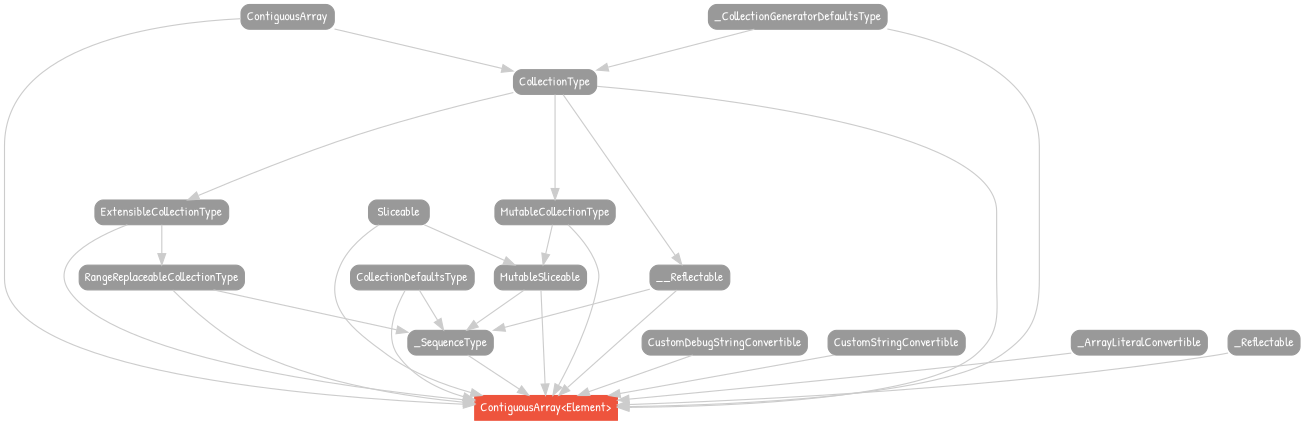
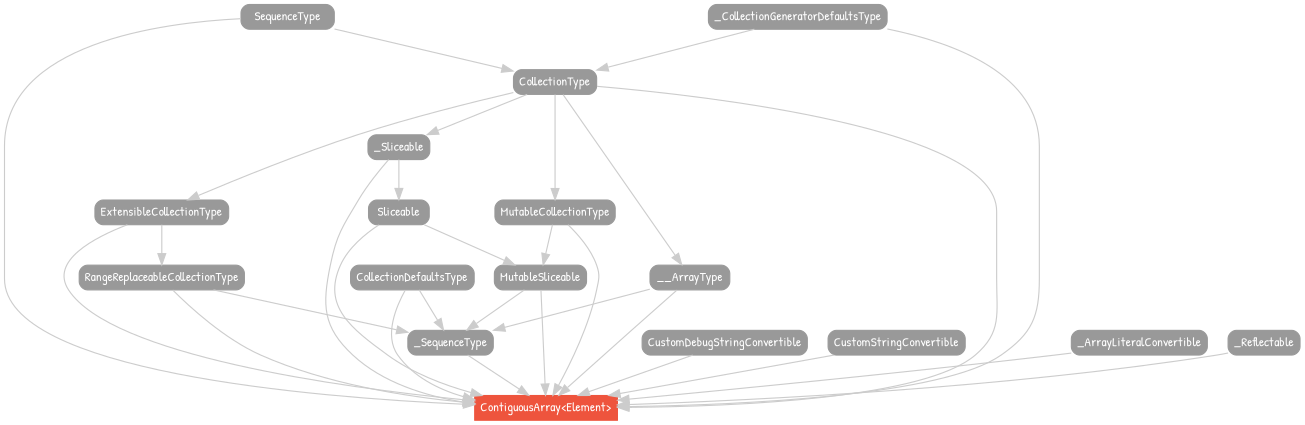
  strict digraph {
    fontname="Patrick Hand"
    node [color="#999999" fillcolor="#999999" fontcolor=white fontname="Patrick Hand" fontsize=12 margin="0.07,0.05" shape=box style="filled,rounded"]
    edge [color="#cccccc" fontname="Patrick Hand"]
    "ContiguousArray<Element>" [color="#ee543d" fillcolor="#ee543d" height=0.3 style=filled]
    n2 [height=0.3 label=CollectionDefaultsType]
    n3 [height=0.3 label=_SequenceType]
    CollectionType [height=0.3]
    ExtensibleCollectionType [height=0.3]
    MutableCollectionType [height=0.3]
-   __ArrayType [height=0.3 label=__Reflectable]
+   _Sliceable [height=0.3]
+   __ArrayType [height=0.3]
    RangeReplaceableCollectionType [height=0.3]
    MutableSliceable [height=0.3]
    Sliceable [height=0.3]
    CustomDebugStringConvertible [height=0.3]
    CustomStringConvertible [height=0.3]
-   SequenceType [height=0.3 label=ContiguousArray]
+   SequenceType [height=0.3]
    _CollectionGeneratorDefaultsType [height=0.3]
    n16 [height=0.3 label=_ArrayLiteralConvertible]
    _Reflectable [height=0.3]
    subgraph sub_1 {
      rank=max
      "ContiguousArray<Element>"
    }
    n2 -> "ContiguousArray<Element>"
    n2 -> n3
    n3 -> "ContiguousArray<Element>"
    CollectionType -> "ContiguousArray<Element>"
    CollectionType -> ExtensibleCollectionType
    CollectionType -> MutableCollectionType
+   CollectionType -> _Sliceable
    CollectionType -> __ArrayType
    ExtensibleCollectionType -> "ContiguousArray<Element>"
    ExtensibleCollectionType -> RangeReplaceableCollectionType
    MutableCollectionType -> "ContiguousArray<Element>"
    MutableCollectionType -> MutableSliceable
+   _Sliceable -> "ContiguousArray<Element>"
+   _Sliceable -> Sliceable
    __ArrayType -> "ContiguousArray<Element>"
    __ArrayType -> n3
    RangeReplaceableCollectionType -> "ContiguousArray<Element>"
    RangeReplaceableCollectionType -> n3
    MutableSliceable -> "ContiguousArray<Element>"
    MutableSliceable -> n3
    Sliceable -> "ContiguousArray<Element>"
    Sliceable -> MutableSliceable
    CustomDebugStringConvertible -> "ContiguousArray<Element>"
    CustomStringConvertible -> "ContiguousArray<Element>"
    SequenceType -> "ContiguousArray<Element>"
    SequenceType -> CollectionType
    _CollectionGeneratorDefaultsType -> "ContiguousArray<Element>"
    _CollectionGeneratorDefaultsType -> CollectionType
    n16 -> "ContiguousArray<Element>"
    _Reflectable -> "ContiguousArray<Element>"
  }
